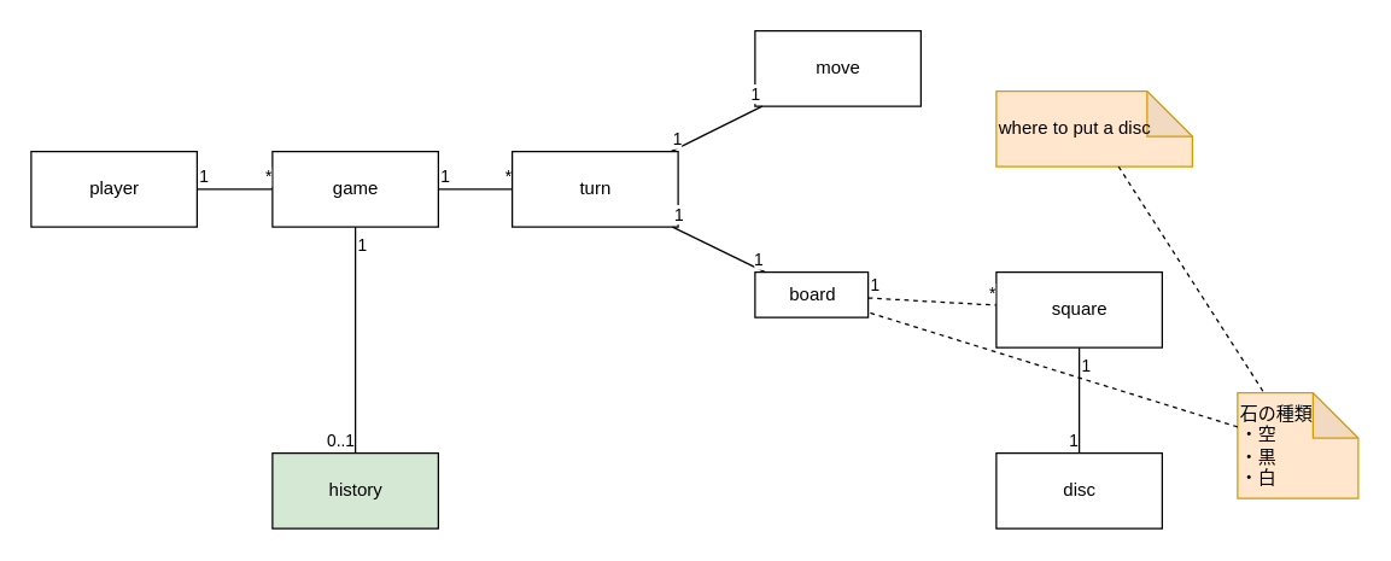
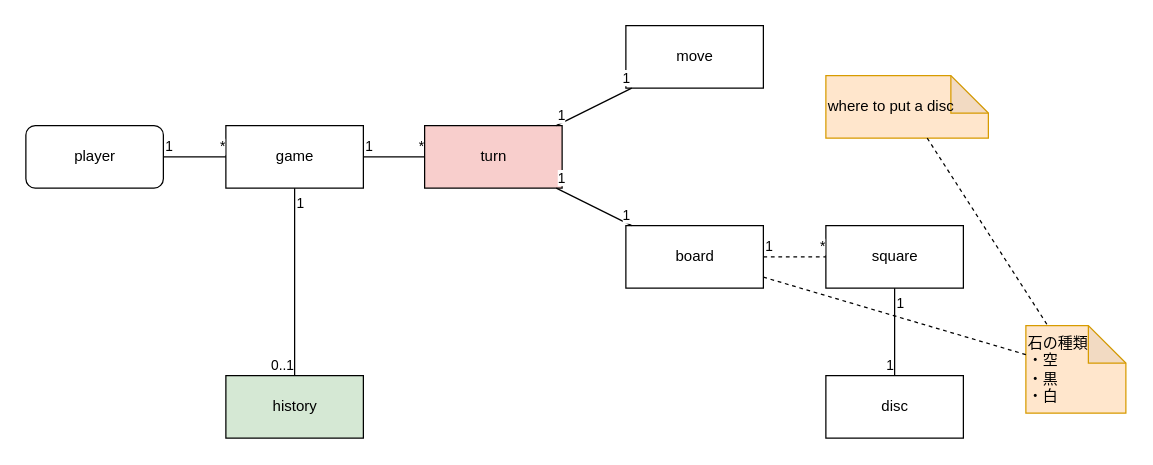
  <mxCell id="0" />
  <mxCell id="1" parent="0" />
  <mxCell id="2" value="game" style="html=1;" parent="1" vertex="1"><mxGeometry x="180" y="100" width="110" height="50" as="geometry" /></mxCell>
- <mxCell id="3" value="board" style="html=1;" parent="1" vertex="1"><mxGeometry x="500" y="180" width="75" height="30" as="geometry" /></mxCell>
+ <mxCell id="3" value="board" style="html=1;" parent="1" vertex="1"><mxGeometry x="500" y="180" width="110" height="50" as="geometry" /></mxCell>
  <mxCell id="4" value="disc" style="html=1;" parent="1" vertex="1"><mxGeometry x="660" y="300" width="110" height="50" as="geometry" /></mxCell>
  <mxCell id="5" value="history" style="html=1;fillColor=#d5e8d4;" parent="1" vertex="1"><mxGeometry x="180" y="300" width="110" height="50" as="geometry" /></mxCell>
- <mxCell id="6" value="player" style="html=1;" parent="1" vertex="1"><mxGeometry x="20" y="100" width="110" height="50" as="geometry" /></mxCell>
+ <mxCell id="6" value="player" style="html=1;rounded=1;" parent="1" vertex="1"><mxGeometry x="20" y="100" width="110" height="50" as="geometry" /></mxCell>
  <mxCell id="7" value="石の種類&lt;br&gt;・空&lt;br&gt;・黒&lt;br&gt;・白" style="shape=note;whiteSpace=wrap;html=1;backgroundOutline=1;darkOpacity=0.05;fillColor=#ffe6cc;strokeColor=#d79b00;align=left;" parent="1" vertex="1"><mxGeometry x="820" y="260" width="80" height="70" as="geometry" /></mxCell>
  <mxCell id="8" value="" style="endArrow=none;dashed=1;html=1;" parent="1" source="7" target="3" edge="1"><mxGeometry width="50" height="50" relative="1" as="geometry"><mxPoint x="240" y="340" as="sourcePoint" /><mxPoint x="290" y="290" as="targetPoint" /></mxGeometry></mxCell>
  <mxCell id="9" value="" style="endArrow=none;html=1;edgeStyle=orthogonalEdgeStyle;" parent="1" source="6" target="2" edge="1"><mxGeometry relative="1" as="geometry"><mxPoint x="270" y="230" as="sourcePoint" /><mxPoint x="430" y="230" as="targetPoint" /></mxGeometry></mxCell>
  <mxCell id="10" value="1" style="edgeLabel;resizable=0;html=1;align=left;verticalAlign=bottom;" parent="9" connectable="0" vertex="1"><mxGeometry x="-1" relative="1" as="geometry" /></mxCell>
  <mxCell id="11" value="*" style="edgeLabel;resizable=0;html=1;align=right;verticalAlign=bottom;" parent="9" connectable="0" vertex="1"><mxGeometry x="1" relative="1" as="geometry" /></mxCell>
- <mxCell id="12" value="turn" style="html=1;" parent="1" vertex="1"><mxGeometry x="339" y="100" width="110" height="50" as="geometry" /></mxCell>
+ <mxCell id="12" value="turn" style="html=1;fillColor=#f8cecc;" parent="1" vertex="1"><mxGeometry x="339" y="100" width="110" height="50" as="geometry" /></mxCell>
  <mxCell id="13" value="" style="endArrow=none;html=1;edgeStyle=orthogonalEdgeStyle;" parent="1" source="2" target="12" edge="1"><mxGeometry relative="1" as="geometry"><mxPoint x="140" y="135" as="sourcePoint" /><mxPoint x="230" y="135" as="targetPoint" /></mxGeometry></mxCell>
  <mxCell id="14" value="1" style="edgeLabel;resizable=0;html=1;align=left;verticalAlign=bottom;" parent="13" connectable="0" vertex="1"><mxGeometry x="-1" relative="1" as="geometry" /></mxCell>
  <mxCell id="15" value="*" style="edgeLabel;resizable=0;html=1;align=right;verticalAlign=bottom;" parent="13" connectable="0" vertex="1"><mxGeometry x="1" relative="1" as="geometry" /></mxCell>
  <mxCell id="16" value="" style="endArrow=none;html=1;" parent="1" source="12" target="3" edge="1"><mxGeometry relative="1" as="geometry"><mxPoint x="340" y="135" as="sourcePoint" /><mxPoint x="430" y="135" as="targetPoint" /></mxGeometry></mxCell>
  <mxCell id="17" value="1" style="edgeLabel;resizable=0;html=1;align=left;verticalAlign=bottom;" parent="16" connectable="0" vertex="1"><mxGeometry x="-1" relative="1" as="geometry" /></mxCell>
  <mxCell id="18" value="1" style="edgeLabel;resizable=0;html=1;align=right;verticalAlign=bottom;" parent="16" connectable="0" vertex="1"><mxGeometry x="1" relative="1" as="geometry" /></mxCell>
  <mxCell id="19" value="square" style="html=1;" parent="1" vertex="1"><mxGeometry x="660" y="180" width="110" height="50" as="geometry" /></mxCell>
  <mxCell id="20" value="" style="endArrow=none;html=1;dashed=1;" parent="1" source="3" target="19" edge="1"><mxGeometry relative="1" as="geometry"><mxPoint x="540" y="135" as="sourcePoint" /><mxPoint x="630" y="135" as="targetPoint" /></mxGeometry></mxCell>
  <mxCell id="21" value="1" style="edgeLabel;resizable=0;html=1;align=left;verticalAlign=bottom;" parent="20" connectable="0" vertex="1"><mxGeometry x="-1" relative="1" as="geometry" /></mxCell>
  <mxCell id="22" value="*" style="edgeLabel;resizable=0;html=1;align=right;verticalAlign=bottom;" parent="20" connectable="0" vertex="1"><mxGeometry x="1" relative="1" as="geometry" /></mxCell>
  <mxCell id="23" value="" style="endArrow=none;html=1;" parent="1" source="19" target="4" edge="1"><mxGeometry relative="1" as="geometry"><mxPoint x="740" y="215" as="sourcePoint" /><mxPoint x="830" y="215" as="targetPoint" /></mxGeometry></mxCell>
  <mxCell id="24" value="1" style="edgeLabel;resizable=0;html=1;align=left;verticalAlign=bottom;" parent="23" connectable="0" vertex="1"><mxGeometry x="-1" relative="1" as="geometry"><mxPoint y="20" as="offset" /></mxGeometry></mxCell>
  <mxCell id="25" value="1" style="edgeLabel;resizable=0;html=1;align=right;verticalAlign=bottom;" parent="23" connectable="0" vertex="1"><mxGeometry x="1" relative="1" as="geometry" /></mxCell>
  <mxCell id="26" value="move" style="html=1;" parent="1" vertex="1"><mxGeometry x="500" y="20" width="110" height="50" as="geometry" /></mxCell>
  <mxCell id="27" value="" style="endArrow=none;html=1;" parent="1" source="12" target="26" edge="1"><mxGeometry relative="1" as="geometry"><mxPoint x="540" y="157" as="sourcePoint" /><mxPoint x="630" y="193" as="targetPoint" /></mxGeometry></mxCell>
  <mxCell id="28" value="1" style="edgeLabel;resizable=0;html=1;align=left;verticalAlign=bottom;" parent="27" connectable="0" vertex="1"><mxGeometry x="-1" relative="1" as="geometry" /></mxCell>
  <mxCell id="29" value="1" style="edgeLabel;resizable=0;html=1;align=right;verticalAlign=bottom;" parent="27" connectable="0" vertex="1"><mxGeometry x="1" relative="1" as="geometry" /></mxCell>
  <mxCell id="30" value="where to put a disc" style="shape=note;whiteSpace=wrap;html=1;backgroundOutline=1;darkOpacity=0.05;fillColor=#ffe6cc;strokeColor=#d79b00;align=left;" parent="1" vertex="1"><mxGeometry x="660" y="60" width="130" height="50" as="geometry" /></mxCell>
  <mxCell id="31" value="" style="endArrow=none;dashed=1;html=1;" parent="1" source="30" target="7" edge="1"><mxGeometry width="50" height="50" relative="1" as="geometry"><mxPoint x="60" y="120" as="sourcePoint" /><mxPoint x="750" y="83" as="targetPoint" /></mxGeometry></mxCell>
  <mxCell id="32" value="" style="endArrow=none;html=1;" parent="1" source="2" target="5" edge="1"><mxGeometry relative="1" as="geometry"><mxPoint x="725" y="240" as="sourcePoint" /><mxPoint x="725" y="310" as="targetPoint" /></mxGeometry></mxCell>
  <mxCell id="33" value="1" style="edgeLabel;resizable=0;html=1;align=left;verticalAlign=bottom;" parent="32" connectable="0" vertex="1"><mxGeometry x="-1" relative="1" as="geometry"><mxPoint y="20" as="offset" /></mxGeometry></mxCell>
  <mxCell id="34" value="0..1" style="edgeLabel;resizable=0;html=1;align=right;verticalAlign=bottom;" parent="32" connectable="0" vertex="1"><mxGeometry x="1" relative="1" as="geometry" /></mxCell>
